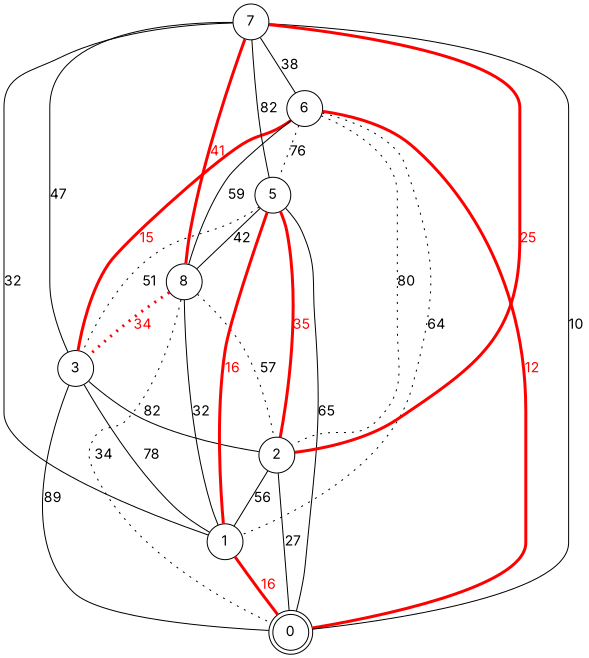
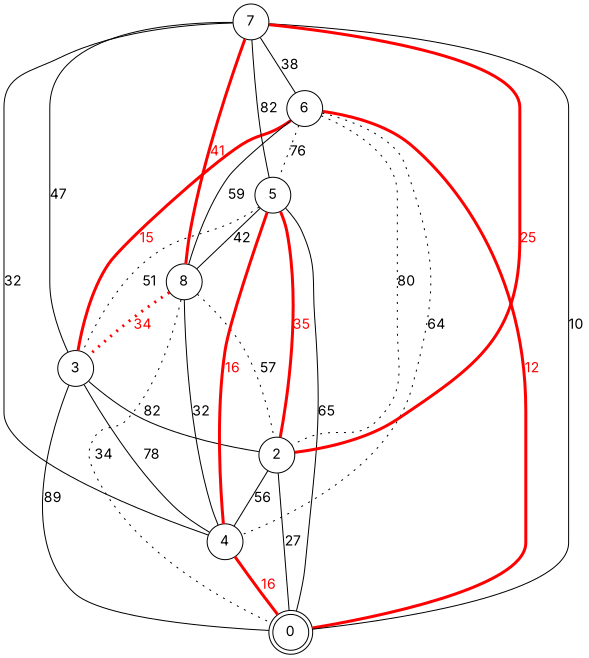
  graph {
    fontname=Inter
    mindist=2.5
    splines=true
    node [fontname=Inter shape=circle]
    edge [fontname=Inter style=solid]
    0 [peripheries=2]
-   1
+   1 [label=4]
    2
    3
    n5 [label=8]
    5
    6
    7
    1 -- 0 [color=red fontcolor=red label=16 penwidth=3.0]
    2 -- 0 [label=27]
    2 -- 1 [label=56]
    3 -- 0 [label=89]
    3 -- 1 [label=78]
    3 -- 2 [label=82]
    n5 -- 0 [label=34 style=dotted]
    n5 -- 1 [label=32]
    n5 -- 2 [label=57 style=dotted]
    n5 -- 3 [color=red fontcolor=red label=34 penwidth=3.0 style=dotted]
    5 -- 0 [label=65]
    5 -- 1 [color=red fontcolor=red label=16 penwidth=3.0]
    5 -- 2 [color=red fontcolor=red label=35 penwidth=3.0]
    5 -- 3 [label=51 style=dotted]
    5 -- n5 [label=42]
    6 -- 0 [color=red fontcolor=red label=12 penwidth=3.0]
    6 -- 1 [label=64 style=dotted]
    6 -- 2 [label=80 style=dotted]
    6 -- 3 [color=red fontcolor=red label=15 penwidth=3.0]
    6 -- n5 [label=59]
    6 -- 5 [label=76 style=dotted]
    7 -- 0 [label=10]
    7 -- 1 [label=32]
    7 -- 2 [color=red fontcolor=red label=25 penwidth=3.0]
    7 -- 3 [label=47]
    7 -- n5 [color=red fontcolor=red label=41 penwidth=3.0]
    7 -- 5 [label=82]
    7 -- 6 [label=38]
  }
